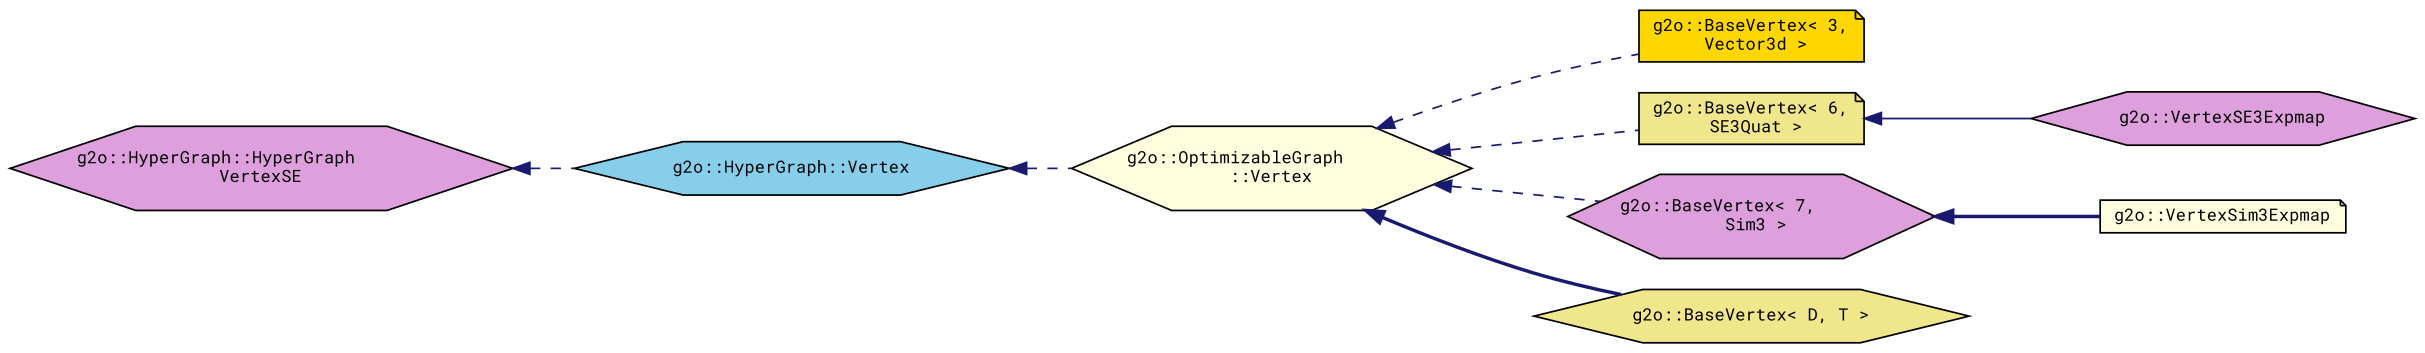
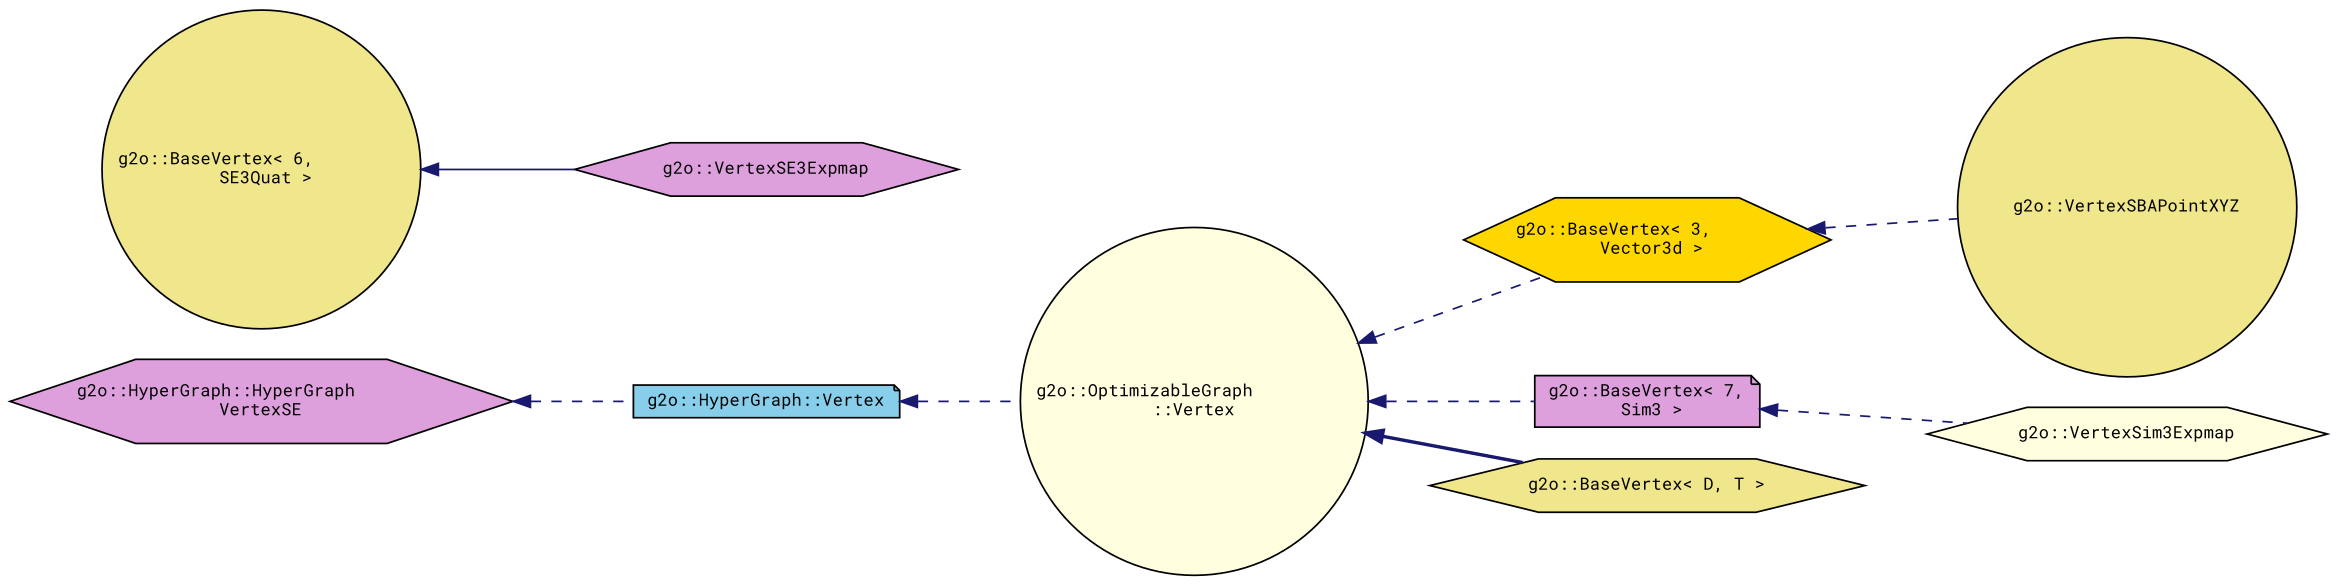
  digraph {
    fontname="Roboto Mono"
    rankdir=LR
    node [color=black fillcolor=khaki fontname="Roboto Mono" fontsize=10 shape=hexagon style=filled]
    edge [color=midnightblue dir=back fontname="Roboto Mono" fontsize=10 labelfontname=Helvetica labelfontsize=10 style=dashed]
-   n1 [fillcolor=lightyellow fontcolor=black height=0.2 label="g2o::OptimizableGraph\l::Vertex" width=0.4]
-   n2 [fillcolor=gold height=0.2 label="g2o::BaseVertex\< 3,\l Vector3d \>" shape=note width=0.4]
-   n3 [height=0.2 label="g2o::BaseVertex\< 6,\l SE3Quat \>" shape=note width=0.4]
-   n4 [fillcolor=plum height=0.2 label="g2o::BaseVertex\< 7,\l Sim3 \>" width=0.4]
+   n1 [fillcolor=lightyellow fontcolor=black height=0.2 label="g2o::OptimizableGraph\l::Vertex" shape=circle width=0.4]
+   n2 [fillcolor=gold height=0.2 label="g2o::BaseVertex\< 3,\l Vector3d \>" width=0.4]
+   n3 [height=0.2 label="g2o::BaseVertex\< 6,\l SE3Quat \>" shape=circle width=0.4]
+   n4 [fillcolor=plum height=0.2 label="g2o::BaseVertex\< 7,\l Sim3 \>" shape=note width=0.4]
    n5 [height=0.2 label="g2o::BaseVertex\< D, T \>" width=0.4]
+   n6 [height=0.2 label="g2o::VertexSBAPointXYZ" shape=circle width=0.4]
    n7 [fillcolor=plum height=0.2 label="g2o::VertexSE3Expmap" width=0.4]
-   n8 [fillcolor=lightyellow height=0.2 label="g2o::VertexSim3Expmap" shape=note width=0.4]
-   n9 [fillcolor=skyblue height=0.2 label="g2o::HyperGraph::Vertex" width=0.4]
+   n8 [fillcolor=lightyellow height=0.2 label="g2o::VertexSim3Expmap" width=0.4]
+   n9 [fillcolor=skyblue height=0.2 label="g2o::HyperGraph::Vertex" shape=note width=0.4]
    n10 [fillcolor=plum height=0.2 label="g2o::HyperGraph::HyperGraph\lVertexSE" width=0.4]
    n1 -> n2
-   n1 -> n3
    n1 -> n4
    n1 -> n5 [style=bold]
+   n2 -> n6
    n3 -> n7 [style=solid]
-   n4 -> n8 [style=bold]
+   n4 -> n8
    n9 -> n1
    n10 -> n9
  }
